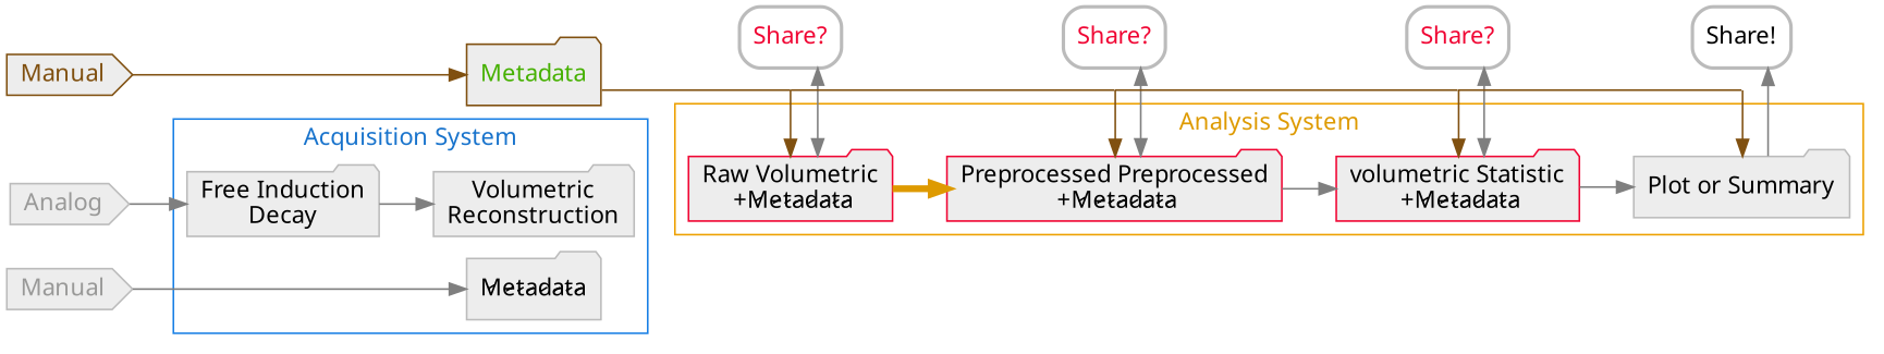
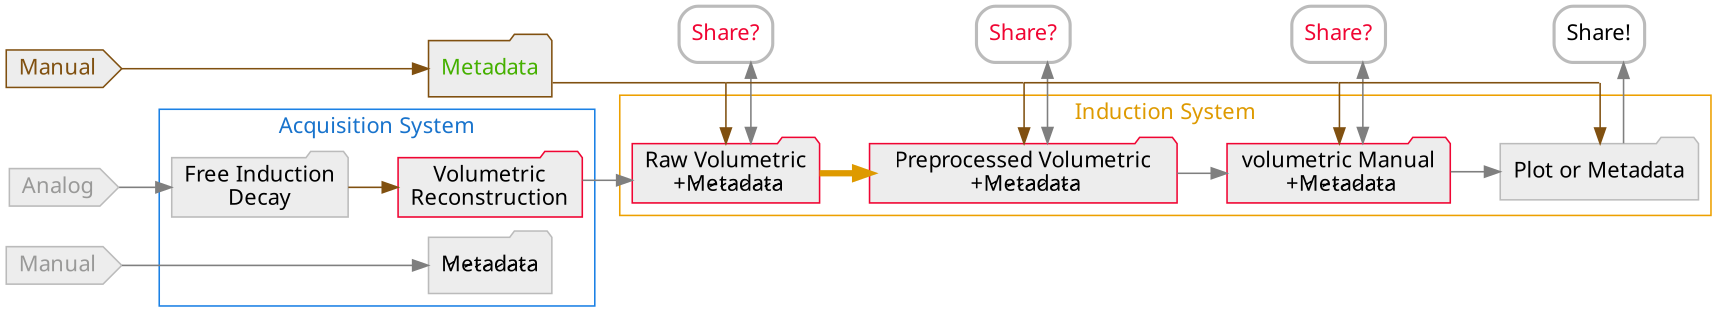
  digraph {
    fontname=sans
    newrank=true
    nodesep=0.175
    rankdir=LR
    ranksep=0.45
    splines=ortho
    node [color="#BBBBBB" fillcolor=grey93 fontname=sans shape=folder style=filled]
    edge [color=gray50 fontname=sans]
    n1 [fontcolor="#999998" label="Analog  " shape=cds]
    n2 [fontcolor="#999998" label="Manual  " shape=cds]
    n3 [color="#805010" fontcolor="#805010" label="Manual  " shape=cds]
-   n4 [label="Volumetric\nReconstruction"]
+   n4 [color="#F00533" label="Volumetric\nReconstruction"]
    n5 [label="M̷e̷t̷a̷d̷a̷t̷a̷"]
    n6 [color="#805010" label=<<FONT COLOR="#45B000">Metadata</FONT>>]
    n7 [label=<<FONT COLOR="#F00533">Share?</FONT>> shape=box style="bold, rounded" fillcolor=""]
    n8 [color="#F00533" label="Raw Volumetric\n +M̷e̷t̷a̷d̷a̷t̷a̷"]
    n9 [label=d_branch shape=point style=invis width=.0 color="" fillcolor=""]
    n10 [label=<<FONT COLOR="#F00533">Share?</FONT>> shape=box style="bold, rounded" fillcolor=""]
-   n11 [color="#F00533" label="Preprocessed Preprocessed\n +M̷e̷t̷a̷d̷a̷t̷a̷"]
+   n11 [color="#F00533" label="Preprocessed Volumetric\n +M̷e̷t̷a̷d̷a̷t̷a̷"]
    n12 [label=e_branch shape=point style=invis width=.0 color="" fillcolor=""]
    n13 [label=<<FONT COLOR="#F00533">Share?</FONT>> shape=box style="bold, rounded" fillcolor=""]
-   n14 [color="#F00533" label="volumetric Statistic\n +M̷e̷t̷a̷d̷a̷t̷a̷"]
+   n14 [color="#F00533" label="volumetric Manual\n +M̷e̷t̷a̷d̷a̷t̷a̷"]
    n15 [label=f_branch shape=point style=invis width=.0 color="" fillcolor=""]
    n16 [label="Share!" shape=box style="bold, rounded" fillcolor=""]
-   n17 [label="Plot or Summary"]
+   n17 [label="Plot or Metadata"]
    n18 [label=g_branch shape=point style=invis width=.0 color="" fillcolor=""]
    n19 [label="Free Induction\nDecay"]
    subgraph sub_1 {
      rank=same
      n1
      n2
      n3
    }
    subgraph sub_2 {
      rank=same
      n4
      n5
      n6
    }
    subgraph sub_3 {
      rank=same
      n7
      n8
      n9
    }
    subgraph sub_4 {
      rank=same
      n10
      n11
      n12
    }
    subgraph sub_5 {
      rank=same
      n13
      n14
      n15
    }
    subgraph sub_6 {
      rank=same
      n16
      n17
      n18
    }
    subgraph cluster_7 {
      color="#1b81e5"
      fontcolor="#1873cc"
      label="Acquisition System"
      n4
      n5
      n19
    }
    subgraph cluster_8 {
      color="#EDA000"
      fontcolor="#DE9A00"
-     label="Analysis System"
+     label="Induction System"
      n8
      n11
      n14
      n17
    }
    n1 -> n19
    n2 -> n5
    n3 -> n6 [color="#805010"]
+   n4 -> n8 [headport=w]
    n6 -> n9 [arrowhead=none color="#805010" tailport=e]
    n8 -> n7 [dir=both minlen=2]
    n8 -> n11 [arrowsize=0.9 color="#DE9A00" penwidth=4]
    n9 -> n8 [color="#805010" headport=n]
    n9 -> n12 [arrowhead=none color="#805010"]
    n11 -> n10 [dir=both minlen=2]
    n11 -> n14
    n12 -> n11 [color="#805010" headport=n]
    n12 -> n15 [arrowhead=none color="#805010"]
    n14 -> n13 [dir=both minlen=2]
    n14 -> n17
    n15 -> n14 [color="#805010" headport=n]
    n15 -> n18 [arrowhead=none color="#805010"]
    n17 -> n16 [minlen=2]
    n18 -> n17 [color="#805010" headport=n]
-   n19 -> n4
+   n19 -> n4 [color="#805010"]
  }
